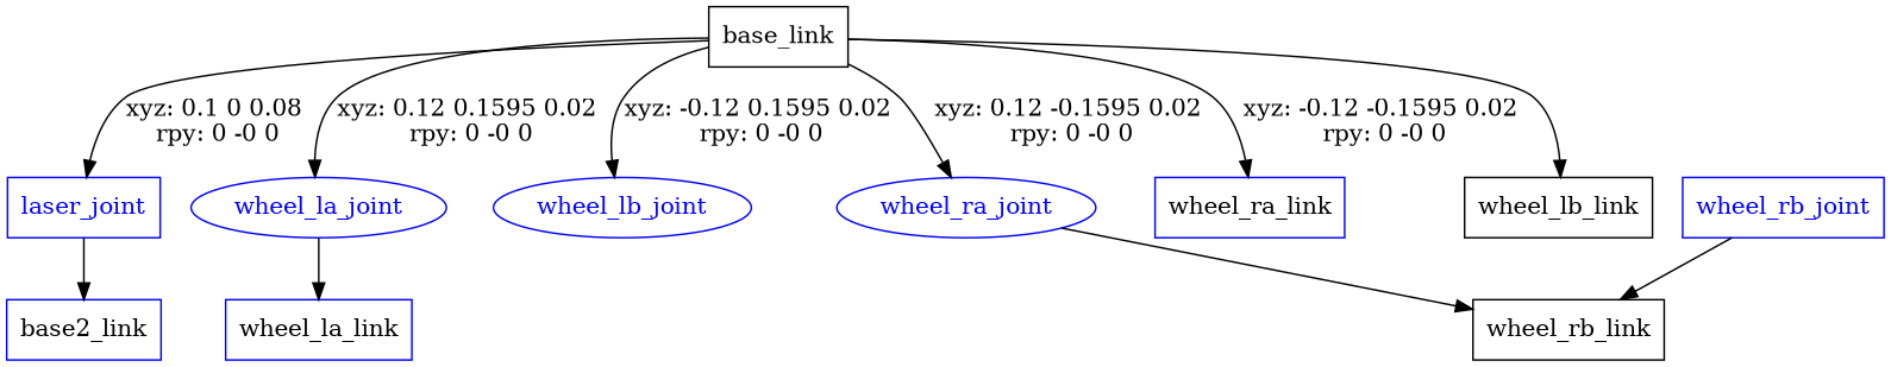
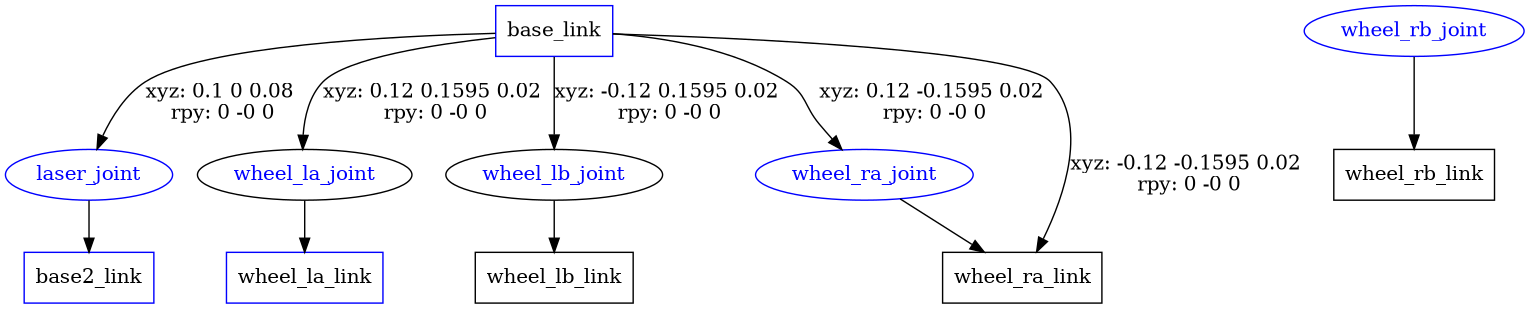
  digraph {
    node [shape=box color=blue]
-   n1 [label=base_link color=""]
-   laser_joint [fontcolor=blue]
-   wheel_la_joint [fontcolor=blue shape=ellipse]
-   wheel_lb_joint [fontcolor=blue shape=ellipse]
+   n1 [label=base_link]
+   laser_joint [fontcolor=blue shape=ellipse]
+   wheel_la_joint [color=black fontcolor=blue shape=ellipse]
+   wheel_lb_joint [color=black fontcolor=blue shape=ellipse]
    wheel_ra_joint [fontcolor=blue shape=ellipse]
-   n6 [label=wheel_ra_link]
+   n6 [label=wheel_ra_link color=""]
    n7 [label=base2_link]
    n8 [label=wheel_la_link]
    n9 [label=wheel_lb_link color=""]
-   wheel_rb_joint [fontcolor=blue]
+   wheel_rb_joint [fontcolor=blue shape=ellipse]
    n11 [label=wheel_rb_link color=""]
    n1 -> laser_joint [label="xyz: 0.1 0 0.08 \nrpy: 0 -0 0"]
    n1 -> wheel_la_joint [label="xyz: 0.12 0.1595 0.02 \nrpy: 0 -0 0"]
    n1 -> wheel_lb_joint [label="xyz: -0.12 0.1595 0.02 \nrpy: 0 -0 0"]
    n1 -> wheel_ra_joint [label="xyz: 0.12 -0.1595 0.02 \nrpy: 0 -0 0"]
    n1 -> n6 [label="xyz: -0.12 -0.1595 0.02 \nrpy: 0 -0 0"]
    laser_joint -> n7
    wheel_la_joint -> n8
-   n1 -> n9
-   wheel_ra_joint -> n11
+   wheel_lb_joint -> n9
+   wheel_ra_joint -> n6
    wheel_rb_joint -> n11
  }
